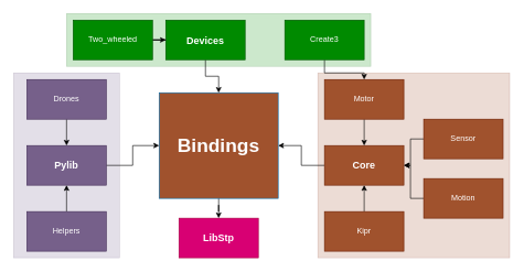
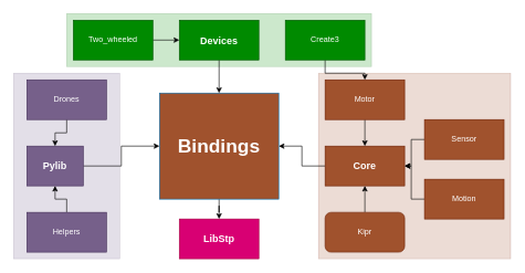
  <mxCell id="0" />
  <mxCell id="1" parent="0" />
  <mxCell id="2" value="" style="rounded=0;whiteSpace=wrap;html=1;fillColor=#008a00;fontColor=#ffffff;strokeColor=#005700;opacity=20;" vertex="1" parent="1"><mxGeometry x="100" y="20" width="460" height="80" as="geometry" /></mxCell>
  <mxCell id="3" value="" style="rounded=0;whiteSpace=wrap;html=1;fillColor=#a0522d;fontColor=#ffffff;strokeColor=#6D1F00;opacity=20;" vertex="1" parent="1"><mxGeometry x="480" y="110" width="290" height="280" as="geometry" /></mxCell>
  <mxCell id="4" value="" style="rounded=0;whiteSpace=wrap;html=1;fillColor=#76608a;strokeColor=#432D57;fontColor=#ffffff;opacity=20;" vertex="1" parent="1"><mxGeometry x="20" y="110" width="160" height="280" as="geometry" /></mxCell>
  <mxCell id="5" value="" style="edgeStyle=orthogonalEdgeStyle;rounded=0;orthogonalLoop=1;jettySize=auto;html=1;" edge="1" parent="1" source="6" target="29"><mxGeometry relative="1" as="geometry" /></mxCell>
  <mxCell id="6" value="&lt;b&gt;&lt;font style=&quot;font-size: 29px;&quot;&gt;Bindings&lt;/font&gt;&lt;/b&gt;" style="rounded=0;whiteSpace=wrap;html=1;fillColor=#a0522d;fontColor=#ffffff;strokeColor=#006EAF;" vertex="1" parent="1"><mxGeometry x="240" y="140" width="180" height="160" as="geometry" /></mxCell>
  <mxCell id="7" style="edgeStyle=orthogonalEdgeStyle;rounded=0;orthogonalLoop=1;jettySize=auto;html=1;entryX=0.5;entryY=0;entryDx=0;entryDy=0;" edge="1" parent="1" source="8" target="6"><mxGeometry relative="1" as="geometry" /></mxCell>
- <mxCell id="8" value="&lt;b&gt;&lt;font style=&quot;font-size: 15px;&quot;&gt;Devices&lt;/font&gt;&lt;/b&gt;" style="rounded=0;whiteSpace=wrap;html=1;fillColor=#008a00;fontColor=#ffffff;strokeColor=#005700;" vertex="1" parent="1"><mxGeometry x="250" y="30" width="120" height="60" as="geometry" /></mxCell>
+ <mxCell id="8" value="&lt;b&gt;&lt;font style=&quot;font-size: 15px;&quot;&gt;Devices&lt;/font&gt;&lt;/b&gt;" style="rounded=0;whiteSpace=wrap;html=1;fillColor=#008a00;fontColor=#ffffff;strokeColor=#005700;" vertex="1" parent="1"><mxGeometry x="270" y="30" width="120" height="60" as="geometry" /></mxCell>
  <mxCell id="9" style="edgeStyle=orthogonalEdgeStyle;rounded=0;orthogonalLoop=1;jettySize=auto;html=1;entryX=0;entryY=0.5;entryDx=0;entryDy=0;" edge="1" parent="1" source="10" target="6"><mxGeometry relative="1" as="geometry" /></mxCell>
- <mxCell id="10" value="&lt;b&gt;&lt;font style=&quot;font-size: 15px;&quot;&gt;Pylib&lt;/font&gt;&lt;/b&gt;" style="rounded=0;whiteSpace=wrap;html=1;fillColor=#76608a;fontColor=#ffffff;strokeColor=#432D57;" vertex="1" parent="1"><mxGeometry x="40" y="220" width="120" height="60" as="geometry" /></mxCell>
+ <mxCell id="10" value="&lt;b&gt;&lt;font style=&quot;font-size: 15px;&quot;&gt;Pylib&lt;/font&gt;&lt;/b&gt;" style="rounded=0;whiteSpace=wrap;html=1;fillColor=#76608a;fontColor=#ffffff;strokeColor=#432D57;" vertex="1" parent="1"><mxGeometry x="40" y="220" width="85" height="60" as="geometry" /></mxCell>
  <mxCell id="11" style="edgeStyle=orthogonalEdgeStyle;rounded=0;orthogonalLoop=1;jettySize=auto;html=1;entryX=1;entryY=0.5;entryDx=0;entryDy=0;" edge="1" parent="1" source="12" target="6"><mxGeometry relative="1" as="geometry" /></mxCell>
  <mxCell id="12" value="&lt;font style=&quot;font-size: 15px;&quot;&gt;&lt;b&gt;Core&lt;/b&gt;&lt;/font&gt;" style="rounded=0;whiteSpace=wrap;html=1;fillColor=#a0522d;fontColor=#ffffff;strokeColor=#6D1F00;" vertex="1" parent="1"><mxGeometry x="490" y="220" width="120" height="60" as="geometry" /></mxCell>
  <mxCell id="13" style="edgeStyle=orthogonalEdgeStyle;rounded=0;orthogonalLoop=1;jettySize=auto;html=1;entryX=0;entryY=0.5;entryDx=0;entryDy=0;" edge="1" parent="1" source="14" target="8"><mxGeometry relative="1" as="geometry" /></mxCell>
  <mxCell id="14" value="Two_wheeled" style="rounded=0;whiteSpace=wrap;html=1;fillColor=#008a00;fontColor=#ffffff;strokeColor=#005700;" vertex="1" parent="1"><mxGeometry x="110" y="30" width="120" height="60" as="geometry" /></mxCell>
  <mxCell id="15" style="edgeStyle=orthogonalEdgeStyle;rounded=0;orthogonalLoop=1;jettySize=auto;html=1;" edge="1" parent="1" source="16" target="22"><mxGeometry relative="1" as="geometry" /></mxCell>
  <mxCell id="16" value="Create3" style="rounded=0;whiteSpace=wrap;html=1;fillColor=#008a00;fontColor=#ffffff;strokeColor=#005700;" vertex="1" parent="1"><mxGeometry x="430" y="30" width="120" height="60" as="geometry" /></mxCell>
  <mxCell id="17" style="edgeStyle=orthogonalEdgeStyle;rounded=0;orthogonalLoop=1;jettySize=auto;html=1;entryX=0.5;entryY=1;entryDx=0;entryDy=0;" edge="1" parent="1" source="18" target="10"><mxGeometry relative="1" as="geometry" /></mxCell>
  <mxCell id="18" value="Helpers" style="rounded=0;whiteSpace=wrap;html=1;fillColor=#76608a;fontColor=#ffffff;strokeColor=#432D57;" vertex="1" parent="1"><mxGeometry x="40" y="320" width="120" height="60" as="geometry" /></mxCell>
  <mxCell id="19" style="edgeStyle=orthogonalEdgeStyle;rounded=0;orthogonalLoop=1;jettySize=auto;html=1;entryX=0.5;entryY=0;entryDx=0;entryDy=0;" edge="1" parent="1" source="20" target="10"><mxGeometry relative="1" as="geometry" /></mxCell>
  <mxCell id="20" value="Drones" style="rounded=0;whiteSpace=wrap;html=1;fillColor=#76608a;fontColor=#ffffff;strokeColor=#432D57;" vertex="1" parent="1"><mxGeometry x="40" y="120" width="120" height="60" as="geometry" /></mxCell>
  <mxCell id="21" style="edgeStyle=orthogonalEdgeStyle;rounded=0;orthogonalLoop=1;jettySize=auto;html=1;entryX=0.5;entryY=0;entryDx=0;entryDy=0;" edge="1" parent="1" source="22" target="12"><mxGeometry relative="1" as="geometry" /></mxCell>
  <mxCell id="22" value="Motor" style="rounded=0;whiteSpace=wrap;html=1;fillColor=#a0522d;fontColor=#ffffff;strokeColor=#6D1F00;" vertex="1" parent="1"><mxGeometry x="490" y="120" width="120" height="60" as="geometry" /></mxCell>
  <mxCell id="23" style="edgeStyle=orthogonalEdgeStyle;rounded=0;orthogonalLoop=1;jettySize=auto;html=1;entryX=1;entryY=0.5;entryDx=0;entryDy=0;" edge="1" parent="1" source="24" target="12"><mxGeometry relative="1" as="geometry" /></mxCell>
  <mxCell id="24" value="Sensor" style="rounded=0;whiteSpace=wrap;html=1;fillColor=#a0522d;fontColor=#ffffff;strokeColor=#6D1F00;" vertex="1" parent="1"><mxGeometry x="640" y="180" width="120" height="60" as="geometry" /></mxCell>
  <mxCell id="25" style="edgeStyle=orthogonalEdgeStyle;rounded=0;orthogonalLoop=1;jettySize=auto;html=1;entryX=1;entryY=0.5;entryDx=0;entryDy=0;" edge="1" parent="1" source="26" target="12"><mxGeometry relative="1" as="geometry"><Array as="points"><mxPoint x="620" y="300" /><mxPoint x="620" y="250" /></Array></mxGeometry></mxCell>
  <mxCell id="26" value="Motion" style="rounded=0;whiteSpace=wrap;html=1;fillColor=#a0522d;fontColor=#ffffff;strokeColor=#6D1F00;" vertex="1" parent="1"><mxGeometry x="640" y="270" width="120" height="60" as="geometry" /></mxCell>
  <mxCell id="27" style="edgeStyle=orthogonalEdgeStyle;rounded=0;orthogonalLoop=1;jettySize=auto;html=1;entryX=0.5;entryY=1;entryDx=0;entryDy=0;" edge="1" parent="1" source="28" target="12"><mxGeometry relative="1" as="geometry" /></mxCell>
- <mxCell id="28" value="Kipr" style="rounded=0;whiteSpace=wrap;html=1;fillColor=#a0522d;fontColor=#ffffff;strokeColor=#6D1F00;" vertex="1" parent="1"><mxGeometry x="490" y="320" width="120" height="60" as="geometry" /></mxCell>
+ <mxCell id="28" value="Kipr" style="whiteSpace=wrap;html=1;fillColor=#a0522d;fontColor=#ffffff;strokeColor=#6D1F00;rounded=1;" vertex="1" parent="1"><mxGeometry x="490" y="320" width="120" height="60" as="geometry" /></mxCell>
  <mxCell id="29" value="&lt;b&gt;&lt;font style=&quot;font-size: 15px;&quot;&gt;LibStp&lt;/font&gt;&lt;/b&gt;" style="rounded=0;whiteSpace=wrap;html=1;fillColor=#d80073;fontColor=#ffffff;strokeColor=#A50040;" vertex="1" parent="1"><mxGeometry x="270" y="330" width="120" height="60" as="geometry" /></mxCell>
